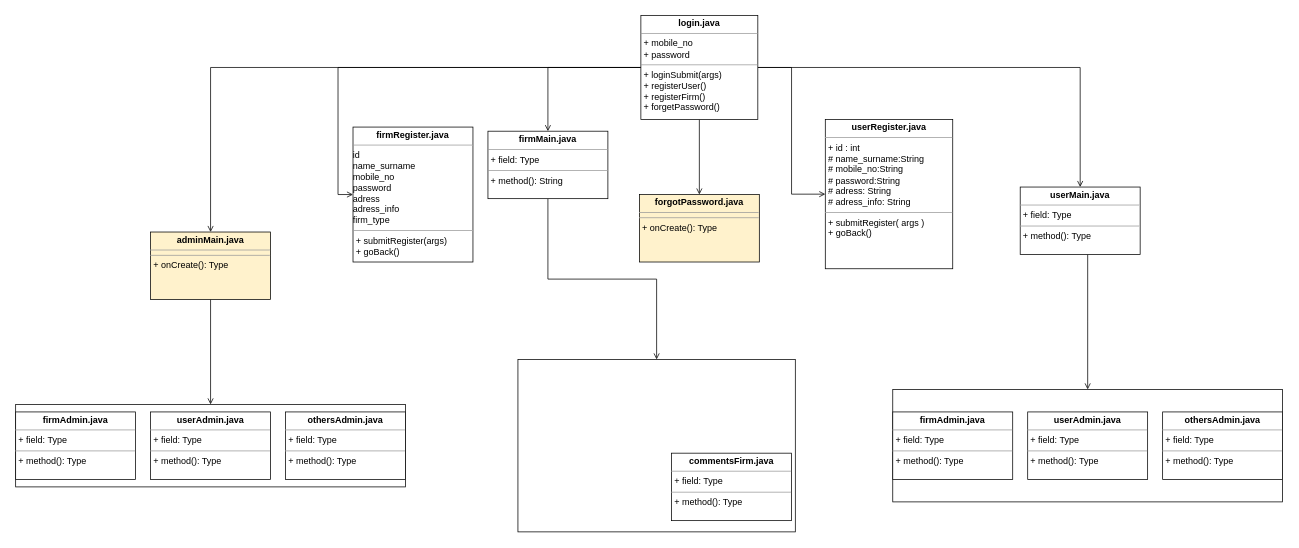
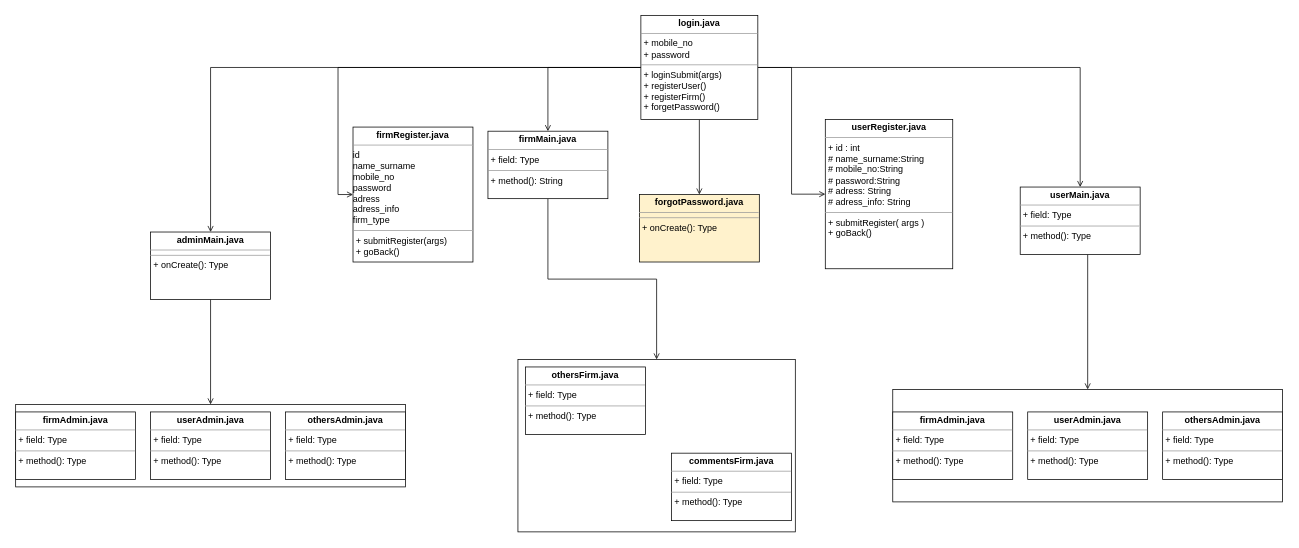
  <mxCell id="0" />
  <mxCell id="1" parent="0" />
  <mxCell id="2" style="edgeStyle=orthogonalEdgeStyle;rounded=0;orthogonalLoop=1;jettySize=auto;html=1;entryX=0;entryY=0.5;entryDx=0;entryDy=0;endArrow=open;endFill=0;" edge="1" parent="1" source="8" target="11"><mxGeometry relative="1" as="geometry" /></mxCell>
  <mxCell id="3" style="edgeStyle=orthogonalEdgeStyle;rounded=0;orthogonalLoop=1;jettySize=auto;html=1;endArrow=open;endFill=0;" edge="1" parent="1" source="8" target="14"><mxGeometry relative="1" as="geometry"><mxPoint x="1360" y="-201" as="targetPoint" /></mxGeometry></mxCell>
  <mxCell id="4" style="edgeStyle=orthogonalEdgeStyle;rounded=0;orthogonalLoop=1;jettySize=auto;html=1;entryX=0.5;entryY=0;entryDx=0;entryDy=0;endArrow=open;endFill=0;" edge="1" parent="1" source="8" target="13"><mxGeometry relative="1" as="geometry" /></mxCell>
  <mxCell id="5" style="edgeStyle=orthogonalEdgeStyle;rounded=0;orthogonalLoop=1;jettySize=auto;html=1;entryX=0.5;entryY=0;entryDx=0;entryDy=0;endArrow=open;endFill=0;" edge="1" parent="1" source="8" target="10"><mxGeometry relative="1" as="geometry" /></mxCell>
  <mxCell id="6" style="edgeStyle=orthogonalEdgeStyle;rounded=0;orthogonalLoop=1;jettySize=auto;html=1;endArrow=open;endFill=0;" edge="1" parent="1" source="8" target="16"><mxGeometry relative="1" as="geometry" /></mxCell>
  <mxCell id="7" style="edgeStyle=orthogonalEdgeStyle;rounded=0;orthogonalLoop=1;jettySize=auto;html=1;entryX=0.5;entryY=0;entryDx=0;entryDy=0;endArrow=open;endFill=0;" edge="1" parent="1" source="8" target="27"><mxGeometry relative="1" as="geometry" /></mxCell>
  <mxCell id="8" value="&lt;p style=&quot;margin: 0px ; margin-top: 4px ; text-align: center&quot;&gt;&lt;b&gt;login.java&lt;/b&gt;&lt;/p&gt;&lt;hr size=&quot;1&quot;&gt;&lt;p style=&quot;margin: 0px ; margin-left: 4px&quot;&gt;+ mobile_no&lt;/p&gt;&lt;p style=&quot;margin: 0px ; margin-left: 4px&quot;&gt;+ password&lt;br&gt;&lt;/p&gt;&lt;hr size=&quot;1&quot;&gt;&lt;p style=&quot;margin: 0px ; margin-left: 4px&quot;&gt;+ loginSubmit(args)&lt;/p&gt;&lt;p style=&quot;margin: 0px ; margin-left: 4px&quot;&gt;+ registerUser()&lt;/p&gt;&lt;p style=&quot;margin: 0px ; margin-left: 4px&quot;&gt;+ registerFirm()&lt;/p&gt;&lt;p style=&quot;margin: 0px ; margin-left: 4px&quot;&gt;+ forgetPassword()&lt;br&gt;&lt;/p&gt;&lt;p style=&quot;margin: 0px ; margin-left: 4px&quot;&gt;&lt;br&gt;&lt;/p&gt;" style="verticalAlign=top;align=left;overflow=fill;fontSize=12;fontFamily=Helvetica;html=1;" parent="1" vertex="1"><mxGeometry x="854" y="20" width="156" height="139" as="geometry" /></mxCell>
  <mxCell id="9" style="edgeStyle=orthogonalEdgeStyle;rounded=0;orthogonalLoop=1;jettySize=auto;html=1;endArrow=open;endFill=0;" edge="1" parent="1" source="10" target="21"><mxGeometry relative="1" as="geometry" /></mxCell>
  <mxCell id="10" value="&lt;p style=&quot;margin: 0px ; margin-top: 4px ; text-align: center&quot;&gt;&lt;b&gt;firmMain.java&lt;/b&gt;&lt;/p&gt;&lt;hr size=&quot;1&quot;&gt;&lt;p style=&quot;margin: 0px ; margin-left: 4px&quot;&gt;+ field: Type&lt;/p&gt;&lt;hr size=&quot;1&quot;&gt;&lt;p style=&quot;margin: 0px ; margin-left: 4px&quot;&gt;+ method(): String&lt;/p&gt;" style="verticalAlign=top;align=left;overflow=fill;fontSize=12;fontFamily=Helvetica;html=1;" parent="1" vertex="1"><mxGeometry x="650" y="174.5" width="160" height="90" as="geometry" /></mxCell>
  <mxCell id="11" value="&lt;p style=&quot;margin: 0px ; margin-top: 4px ; text-align: center&quot;&gt;&lt;b&gt;firmRegister.java&lt;/b&gt;&lt;br&gt;&lt;/p&gt;&lt;hr size=&quot;1&quot;&gt;id&lt;br&gt;name_surname&lt;br&gt;mobile_no&lt;br&gt;password&lt;br&gt;adress&lt;br&gt;adress_info&lt;br&gt;firm_type&lt;hr size=&quot;1&quot;&gt;&lt;p style=&quot;margin: 0px ; margin-left: 4px&quot;&gt;+ submitRegister(args)&lt;/p&gt;&lt;p style=&quot;margin: 0px ; margin-left: 4px&quot;&gt;+ goBack()&lt;br&gt;&lt;/p&gt;" style="verticalAlign=top;align=left;overflow=fill;fontSize=12;fontFamily=Helvetica;html=1;" parent="1" vertex="1"><mxGeometry x="470" y="169" width="160" height="180" as="geometry" /></mxCell>
  <mxCell id="12" style="edgeStyle=orthogonalEdgeStyle;rounded=0;orthogonalLoop=1;jettySize=auto;html=1;entryX=0.5;entryY=0;entryDx=0;entryDy=0;endArrow=open;endFill=0;" edge="1" parent="1" source="13" target="23"><mxGeometry relative="1" as="geometry"><Array as="points"><mxPoint x="1450" y="429" /></Array></mxGeometry></mxCell>
  <mxCell id="13" value="&lt;p style=&quot;margin: 0px ; margin-top: 4px ; text-align: center&quot;&gt;&lt;b&gt;userMain.java&lt;/b&gt;&lt;br&gt;&lt;/p&gt;&lt;hr size=&quot;1&quot;&gt;&lt;p style=&quot;margin: 0px ; margin-left: 4px&quot;&gt;+ field: Type&lt;/p&gt;&lt;hr size=&quot;1&quot;&gt;&lt;p style=&quot;margin: 0px ; margin-left: 4px&quot;&gt;+ method(): Type&lt;/p&gt;" style="verticalAlign=top;align=left;overflow=fill;fontSize=12;fontFamily=Helvetica;html=1;" parent="1" vertex="1"><mxGeometry x="1360" y="249" width="160" height="90" as="geometry" /></mxCell>
  <mxCell id="14" value="&lt;p style=&quot;margin: 0px ; margin-top: 4px ; text-align: center&quot;&gt;&lt;b&gt;userRegister.java&lt;/b&gt;&lt;br&gt;&lt;/p&gt;&lt;hr size=&quot;1&quot;&gt;&lt;p style=&quot;margin: 0px ; margin-left: 4px&quot;&gt;+ id : int&lt;br&gt;# name_surname:String&lt;br&gt;# mobile_no:String&lt;br&gt;# password:String &lt;br&gt;# adress: String&lt;br&gt;# adress_info: String&lt;br&gt;&lt;/p&gt;&lt;hr size=&quot;1&quot;&gt;&lt;p style=&quot;margin: 0px ; margin-left: 4px&quot;&gt;+ submitRegister( args )&lt;br&gt;+ goBack()&lt;/p&gt;" style="verticalAlign=top;align=left;overflow=fill;fontSize=12;fontFamily=Helvetica;html=1;" parent="1" vertex="1"><mxGeometry x="1100" y="159" width="170" height="199" as="geometry" /></mxCell>
  <mxCell id="15" style="edgeStyle=orthogonalEdgeStyle;rounded=0;orthogonalLoop=1;jettySize=auto;html=1;endArrow=open;endFill=0;entryX=0.5;entryY=0;entryDx=0;entryDy=0;" edge="1" parent="1" source="16" target="17"><mxGeometry relative="1" as="geometry"><mxPoint x="490" y="449" as="targetPoint" /></mxGeometry></mxCell>
- <mxCell id="16" value="&lt;p style=&quot;margin: 0px ; margin-top: 4px ; text-align: center&quot;&gt;&lt;b&gt;adminMain.java&lt;/b&gt;&lt;/p&gt;&lt;hr size=&quot;1&quot;&gt;&lt;hr size=&quot;1&quot;&gt;&lt;p style=&quot;margin: 0px ; margin-left: 4px&quot;&gt;+ onCreate(): Type&lt;/p&gt;" style="verticalAlign=top;align=left;overflow=fill;fontSize=12;fontFamily=Helvetica;html=1;fillColor=#fff2cc;" parent="1" vertex="1"><mxGeometry x="200" y="309" width="160" height="90" as="geometry" /></mxCell>
+ <mxCell id="16" value="&lt;p style=&quot;margin: 0px ; margin-top: 4px ; text-align: center&quot;&gt;&lt;b&gt;adminMain.java&lt;/b&gt;&lt;/p&gt;&lt;hr size=&quot;1&quot;&gt;&lt;hr size=&quot;1&quot;&gt;&lt;p style=&quot;margin: 0px ; margin-left: 4px&quot;&gt;+ onCreate(): Type&lt;/p&gt;" style="verticalAlign=top;align=left;overflow=fill;fontSize=12;fontFamily=Helvetica;html=1;" parent="1" vertex="1"><mxGeometry x="200" y="309" width="160" height="90" as="geometry" /></mxCell>
  <mxCell id="17" value="" style="rounded=0;whiteSpace=wrap;html=1;" vertex="1" parent="1"><mxGeometry x="20" y="539" width="520" height="110" as="geometry" /></mxCell>
  <mxCell id="18" value="&lt;p style=&quot;margin: 0px ; margin-top: 4px ; text-align: center&quot;&gt;&lt;b&gt;firmAdmin.java&lt;/b&gt;&lt;/p&gt;&lt;hr size=&quot;1&quot;&gt;&lt;p style=&quot;margin: 0px ; margin-left: 4px&quot;&gt;+ field: Type&lt;/p&gt;&lt;hr size=&quot;1&quot;&gt;&lt;p style=&quot;margin: 0px ; margin-left: 4px&quot;&gt;+ method(): Type&lt;/p&gt;" style="verticalAlign=top;align=left;overflow=fill;fontSize=12;fontFamily=Helvetica;html=1;" vertex="1" parent="1"><mxGeometry x="20" y="549" width="160" height="90" as="geometry" /></mxCell>
  <mxCell id="19" value="&lt;p style=&quot;margin: 0px ; margin-top: 4px ; text-align: center&quot;&gt;&lt;b&gt;userAdmin.java&lt;/b&gt;&lt;/p&gt;&lt;hr size=&quot;1&quot;&gt;&lt;p style=&quot;margin: 0px ; margin-left: 4px&quot;&gt;+ field: Type&lt;/p&gt;&lt;hr size=&quot;1&quot;&gt;&lt;p style=&quot;margin: 0px ; margin-left: 4px&quot;&gt;+ method(): Type&lt;/p&gt;" style="verticalAlign=top;align=left;overflow=fill;fontSize=12;fontFamily=Helvetica;html=1;" vertex="1" parent="1"><mxGeometry x="200" y="549" width="160" height="90" as="geometry" /></mxCell>
  <mxCell id="20" value="&lt;p style=&quot;margin: 0px ; margin-top: 4px ; text-align: center&quot;&gt;&lt;b&gt;othersAdmin.java&lt;/b&gt;&lt;/p&gt;&lt;hr size=&quot;1&quot;&gt;&lt;p style=&quot;margin: 0px ; margin-left: 4px&quot;&gt;+ field: Type&lt;/p&gt;&lt;hr size=&quot;1&quot;&gt;&lt;p style=&quot;margin: 0px ; margin-left: 4px&quot;&gt;+ method(): Type&lt;/p&gt;" style="verticalAlign=top;align=left;overflow=fill;fontSize=12;fontFamily=Helvetica;html=1;" vertex="1" parent="1"><mxGeometry x="380" y="549" width="160" height="90" as="geometry" /></mxCell>
  <mxCell id="21" value="" style="rounded=0;whiteSpace=wrap;html=1;" vertex="1" parent="1"><mxGeometry x="690" y="479" width="370" height="230" as="geometry" /></mxCell>
+ <mxCell id="22" value="&lt;p style=&quot;margin: 0px ; margin-top: 4px ; text-align: center&quot;&gt;&lt;b&gt;othersFirm.java&lt;/b&gt;&lt;/p&gt;&lt;hr size=&quot;1&quot;&gt;&lt;p style=&quot;margin: 0px ; margin-left: 4px&quot;&gt;+ field: Type&lt;/p&gt;&lt;hr size=&quot;1&quot;&gt;&lt;p style=&quot;margin: 0px ; margin-left: 4px&quot;&gt;+ method(): Type&lt;/p&gt;" style="verticalAlign=top;align=left;overflow=fill;fontSize=12;fontFamily=Helvetica;html=1;" vertex="1" parent="1"><mxGeometry x="700" y="489" width="160" height="90" as="geometry" /></mxCell>
  <mxCell id="23" value="" style="rounded=0;whiteSpace=wrap;html=1;" vertex="1" parent="1"><mxGeometry x="1190" y="519" width="520" height="150" as="geometry" /></mxCell>
  <mxCell id="24" value="&lt;p style=&quot;margin: 0px ; margin-top: 4px ; text-align: center&quot;&gt;&lt;b&gt;firmAdmin.java&lt;/b&gt;&lt;/p&gt;&lt;hr size=&quot;1&quot;&gt;&lt;p style=&quot;margin: 0px ; margin-left: 4px&quot;&gt;+ field: Type&lt;/p&gt;&lt;hr size=&quot;1&quot;&gt;&lt;p style=&quot;margin: 0px ; margin-left: 4px&quot;&gt;+ method(): Type&lt;/p&gt;" style="verticalAlign=top;align=left;overflow=fill;fontSize=12;fontFamily=Helvetica;html=1;" vertex="1" parent="1"><mxGeometry x="1190" y="549" width="160" height="90" as="geometry" /></mxCell>
  <mxCell id="25" value="&lt;p style=&quot;margin: 0px ; margin-top: 4px ; text-align: center&quot;&gt;&lt;b&gt;userAdmin.java&lt;/b&gt;&lt;/p&gt;&lt;hr size=&quot;1&quot;&gt;&lt;p style=&quot;margin: 0px ; margin-left: 4px&quot;&gt;+ field: Type&lt;/p&gt;&lt;hr size=&quot;1&quot;&gt;&lt;p style=&quot;margin: 0px ; margin-left: 4px&quot;&gt;+ method(): Type&lt;/p&gt;" style="verticalAlign=top;align=left;overflow=fill;fontSize=12;fontFamily=Helvetica;html=1;" vertex="1" parent="1"><mxGeometry x="1370" y="549" width="160" height="90" as="geometry" /></mxCell>
  <mxCell id="26" value="&lt;p style=&quot;margin: 0px ; margin-top: 4px ; text-align: center&quot;&gt;&lt;b&gt;othersAdmin.java&lt;/b&gt;&lt;/p&gt;&lt;hr size=&quot;1&quot;&gt;&lt;p style=&quot;margin: 0px ; margin-left: 4px&quot;&gt;+ field: Type&lt;/p&gt;&lt;hr size=&quot;1&quot;&gt;&lt;p style=&quot;margin: 0px ; margin-left: 4px&quot;&gt;+ method(): Type&lt;/p&gt;" style="verticalAlign=top;align=left;overflow=fill;fontSize=12;fontFamily=Helvetica;html=1;" vertex="1" parent="1"><mxGeometry x="1550" y="549" width="160" height="90" as="geometry" /></mxCell>
  <mxCell id="27" value="&lt;p style=&quot;margin: 0px ; margin-top: 4px ; text-align: center&quot;&gt;&lt;b&gt;forgotPassword.java&lt;/b&gt;&lt;/p&gt;&lt;hr size=&quot;1&quot;&gt;&lt;hr size=&quot;1&quot;&gt;&lt;p style=&quot;margin: 0px ; margin-left: 4px&quot;&gt;+ onCreate(): Type&lt;/p&gt;" style="verticalAlign=top;align=left;overflow=fill;fontSize=12;fontFamily=Helvetica;html=1;fillColor=#fff2cc;" vertex="1" parent="1"><mxGeometry x="852" y="259" width="160" height="90" as="geometry" /></mxCell>
  <mxCell id="28" value="&lt;p style=&quot;margin: 0px ; margin-top: 4px ; text-align: center&quot;&gt;&lt;b&gt;commentsFirm.java&lt;/b&gt;&lt;/p&gt;&lt;hr size=&quot;1&quot;&gt;&lt;p style=&quot;margin: 0px ; margin-left: 4px&quot;&gt;+ field: Type&lt;/p&gt;&lt;hr size=&quot;1&quot;&gt;&lt;p style=&quot;margin: 0px ; margin-left: 4px&quot;&gt;+ method(): Type&lt;/p&gt;" style="verticalAlign=top;align=left;overflow=fill;fontSize=12;fontFamily=Helvetica;html=1;" vertex="1" parent="1"><mxGeometry x="895" y="604" width="160" height="90" as="geometry" /></mxCell>
